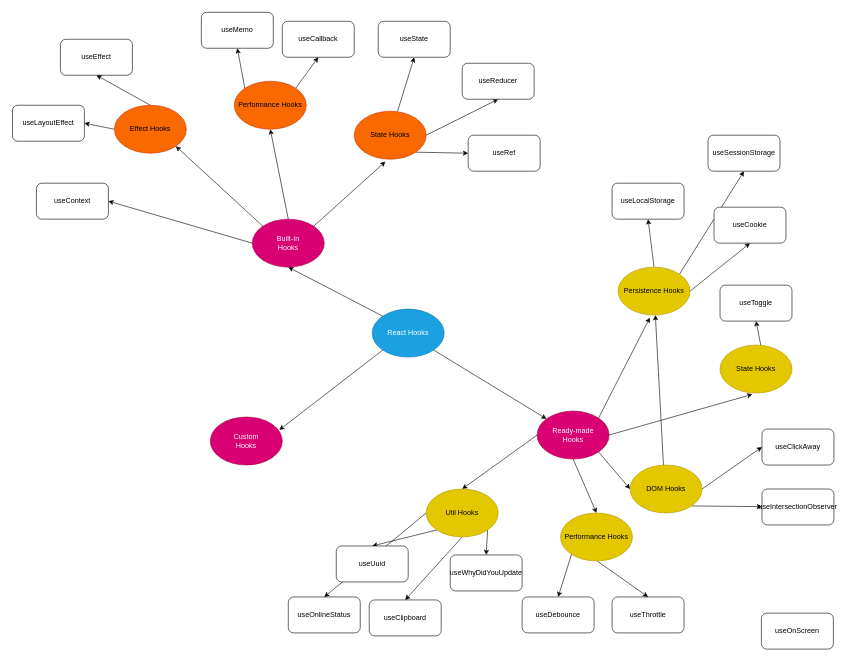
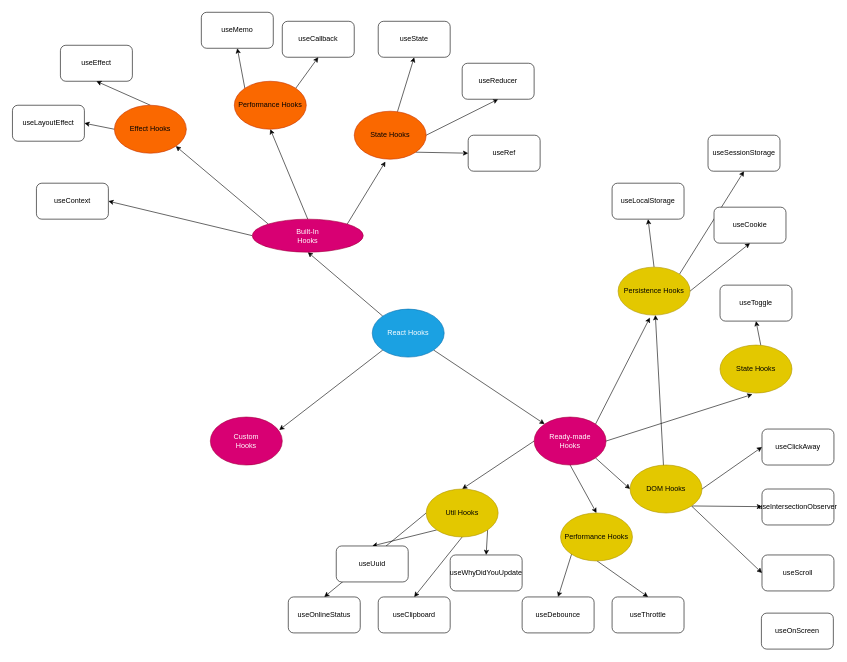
  <mxCell id="0" />
  <mxCell id="1" parent="0" />
  <mxCell id="2" style="edgeStyle=none;html=1;exitX=0;exitY=0;exitDx=0;exitDy=0;entryX=0.5;entryY=1;entryDx=0;entryDy=0;" parent="1" source="5" target="10" edge="1"><mxGeometry relative="1" as="geometry" /></mxCell>
  <mxCell id="3" style="edgeStyle=none;html=1;exitX=1;exitY=1;exitDx=0;exitDy=0;" parent="1" source="5" target="16" edge="1"><mxGeometry relative="1" as="geometry" /></mxCell>
  <mxCell id="4" style="edgeStyle=none;html=1;exitX=0;exitY=1;exitDx=0;exitDy=0;entryX=0.958;entryY=0.27;entryDx=0;entryDy=0;entryPerimeter=0;" edge="1" parent="1" source="5" target="58"><mxGeometry relative="1" as="geometry" /></mxCell>
  <mxCell id="5" value="React Hooks" style="ellipse;whiteSpace=wrap;html=1;fillColor=#1ba1e2;fontColor=#ffffff;strokeColor=#006EAF;" parent="1" vertex="1"><mxGeometry x="620" y="515" width="120" height="80" as="geometry" /></mxCell>
  <mxCell id="6" style="edgeStyle=none;html=1;exitX=1;exitY=0;exitDx=0;exitDy=0;entryX=0.433;entryY=1.05;entryDx=0;entryDy=0;entryPerimeter=0;" parent="1" source="10" target="21" edge="1"><mxGeometry relative="1" as="geometry" /></mxCell>
  <mxCell id="7" style="edgeStyle=none;html=1;exitX=0.5;exitY=0;exitDx=0;exitDy=0;entryX=0.5;entryY=1;entryDx=0;entryDy=0;" parent="1" source="10" target="39" edge="1"><mxGeometry relative="1" as="geometry" /></mxCell>
  <mxCell id="8" style="edgeStyle=none;html=1;exitX=0;exitY=0;exitDx=0;exitDy=0;entryX=1;entryY=1;entryDx=0;entryDy=0;" parent="1" source="10" target="44" edge="1"><mxGeometry relative="1" as="geometry" /></mxCell>
  <mxCell id="9" style="edgeStyle=none;html=1;exitX=0;exitY=0.5;exitDx=0;exitDy=0;entryX=1;entryY=0.5;entryDx=0;entryDy=0;" parent="1" source="10" target="24" edge="1"><mxGeometry relative="1" as="geometry" /></mxCell>
- <mxCell id="10" value="Built-In&lt;br&gt;Hooks" style="ellipse;whiteSpace=wrap;html=1;fillColor=#d80073;fontColor=#ffffff;strokeColor=#A50040;" parent="1" vertex="1"><mxGeometry x="420" y="365" width="120" height="80" as="geometry" /></mxCell>
+ <mxCell id="10" value="Built-In&lt;br&gt;Hooks" style="ellipse;whiteSpace=wrap;html=1;fillColor=#d80073;fontColor=#ffffff;strokeColor=#A50040;" parent="1" vertex="1"><mxGeometry x="420" y="365" width="185" height="55" as="geometry" /></mxCell>
  <mxCell id="11" style="edgeStyle=none;html=1;exitX=1;exitY=0;exitDx=0;exitDy=0;entryX=0.442;entryY=1.052;entryDx=0;entryDy=0;entryPerimeter=0;" parent="1" source="16" target="28" edge="1"><mxGeometry relative="1" as="geometry" /></mxCell>
  <mxCell id="12" style="edgeStyle=none;html=1;exitX=1;exitY=0.5;exitDx=0;exitDy=0;entryX=0.45;entryY=1.027;entryDx=0;entryDy=0;entryPerimeter=0;" parent="1" source="16" target="33" edge="1"><mxGeometry relative="1" as="geometry" /></mxCell>
  <mxCell id="13" style="edgeStyle=none;html=1;exitX=0.5;exitY=1;exitDx=0;exitDy=0;entryX=0.5;entryY=0;entryDx=0;entryDy=0;" edge="1" parent="1" source="16" target="47"><mxGeometry relative="1" as="geometry" /></mxCell>
  <mxCell id="14" style="edgeStyle=none;html=1;exitX=1;exitY=1;exitDx=0;exitDy=0;entryX=0;entryY=0.5;entryDx=0;entryDy=0;" edge="1" parent="1" source="16" target="54"><mxGeometry relative="1" as="geometry" /></mxCell>
  <mxCell id="15" style="edgeStyle=none;html=1;exitX=0;exitY=0.5;exitDx=0;exitDy=0;entryX=0.5;entryY=0;entryDx=0;entryDy=0;" edge="1" parent="1" source="16" target="64"><mxGeometry relative="1" as="geometry" /></mxCell>
- <mxCell id="16" value="Ready-made &lt;br&gt;Hooks" style="ellipse;whiteSpace=wrap;html=1;fillColor=#d80073;fontColor=#ffffff;strokeColor=#A50040;" parent="1" vertex="1"><mxGeometry x="895" y="685" width="120" height="80" as="geometry" /></mxCell>
+ <mxCell id="16" value="Ready-made &lt;br&gt;Hooks" style="ellipse;whiteSpace=wrap;html=1;fillColor=#d80073;fontColor=#ffffff;strokeColor=#A50040;" parent="1" vertex="1"><mxGeometry x="890" y="695" width="120" height="80" as="geometry" /></mxCell>
  <mxCell id="17" style="edgeStyle=none;html=1;entryX=0.5;entryY=1;entryDx=0;entryDy=0;" parent="1" source="21" target="22" edge="1"><mxGeometry relative="1" as="geometry" /></mxCell>
  <mxCell id="18" style="edgeStyle=none;html=1;exitX=1;exitY=0.5;exitDx=0;exitDy=0;entryX=0.5;entryY=1;entryDx=0;entryDy=0;" parent="1" source="21" target="23" edge="1"><mxGeometry relative="1" as="geometry" /></mxCell>
  <mxCell id="19" style="edgeStyle=none;html=1;exitX=0.567;exitY=0.006;exitDx=0;exitDy=0;exitPerimeter=0;entryX=0.5;entryY=1;entryDx=0;entryDy=0;" parent="1" source="33" target="32" edge="1"><mxGeometry relative="1" as="geometry"><mxPoint x="1229.996" y="493.284" as="sourcePoint" /></mxGeometry></mxCell>
  <mxCell id="20" style="edgeStyle=none;html=1;exitX=1;exitY=1;exitDx=0;exitDy=0;entryX=0;entryY=0.5;entryDx=0;entryDy=0;" parent="1" source="21" target="40" edge="1"><mxGeometry relative="1" as="geometry" /></mxCell>
  <mxCell id="21" value="State Hooks" style="ellipse;whiteSpace=wrap;html=1;fillColor=#fa6800;fontColor=#000000;strokeColor=#C73500;" parent="1" vertex="1"><mxGeometry x="590" y="185" width="120" height="80" as="geometry" /></mxCell>
  <mxCell id="22" value="useState" style="rounded=1;whiteSpace=wrap;html=1;" parent="1" vertex="1"><mxGeometry x="630" y="35" width="120" height="60" as="geometry" /></mxCell>
  <mxCell id="23" value="useReducer" style="rounded=1;whiteSpace=wrap;html=1;" parent="1" vertex="1"><mxGeometry x="770" y="105" width="120" height="60" as="geometry" /></mxCell>
  <mxCell id="24" value="useContext" style="rounded=1;whiteSpace=wrap;html=1;" parent="1" vertex="1"><mxGeometry x="60" y="305" width="120" height="60" as="geometry" /></mxCell>
  <mxCell id="25" style="edgeStyle=none;html=1;exitX=0.5;exitY=0;exitDx=0;exitDy=0;entryX=0.5;entryY=1;entryDx=0;entryDy=0;" parent="1" source="28" target="29" edge="1"><mxGeometry relative="1" as="geometry" /></mxCell>
  <mxCell id="26" style="edgeStyle=none;html=1;exitX=1;exitY=0;exitDx=0;exitDy=0;entryX=0.5;entryY=1;entryDx=0;entryDy=0;" parent="1" source="28" target="31" edge="1"><mxGeometry relative="1" as="geometry" /></mxCell>
  <mxCell id="27" style="edgeStyle=none;html=1;exitX=1;exitY=0.5;exitDx=0;exitDy=0;entryX=0.5;entryY=1;entryDx=0;entryDy=0;" parent="1" source="28" target="30" edge="1"><mxGeometry relative="1" as="geometry" /></mxCell>
  <mxCell id="28" value="Persistence Hooks" style="ellipse;whiteSpace=wrap;html=1;fillColor=#e3c800;fontColor=#000000;strokeColor=#B09500;" parent="1" vertex="1"><mxGeometry x="1030" y="445" width="120" height="80" as="geometry" /></mxCell>
  <mxCell id="29" value="useLocalStorage" style="rounded=1;whiteSpace=wrap;html=1;" parent="1" vertex="1"><mxGeometry x="1020" y="305" width="120" height="60" as="geometry" /></mxCell>
  <mxCell id="30" value="useCookie" style="rounded=1;whiteSpace=wrap;html=1;" parent="1" vertex="1"><mxGeometry x="1190" y="345" width="120" height="60" as="geometry" /></mxCell>
  <mxCell id="31" value="useSessionStorage" style="rounded=1;whiteSpace=wrap;html=1;" parent="1" vertex="1"><mxGeometry x="1180" y="225" width="120" height="60" as="geometry" /></mxCell>
  <mxCell id="32" value="useToggle" style="rounded=1;whiteSpace=wrap;html=1;" parent="1" vertex="1"><mxGeometry x="1200" y="475" width="120" height="60" as="geometry" /></mxCell>
  <mxCell id="33" value="State Hooks" style="ellipse;whiteSpace=wrap;html=1;fillColor=#e3c800;fontColor=#000000;strokeColor=#B09500;" parent="1" vertex="1"><mxGeometry x="1200" y="575" width="120" height="80" as="geometry" /></mxCell>
- <mxCell id="34" value="useEffect" style="rounded=1;whiteSpace=wrap;html=1;" parent="1" vertex="1"><mxGeometry x="100" y="65" width="120" height="60" as="geometry" /></mxCell>
+ <mxCell id="34" value="useEffect" style="rounded=1;whiteSpace=wrap;html=1;" parent="1" vertex="1"><mxGeometry x="100" y="75" width="120" height="60" as="geometry" /></mxCell>
  <mxCell id="35" value="useMemo" style="rounded=1;whiteSpace=wrap;html=1;" parent="1" vertex="1"><mxGeometry x="335" y="20" width="120" height="60" as="geometry" /></mxCell>
  <mxCell id="36" value="useCallback" style="rounded=1;whiteSpace=wrap;html=1;" parent="1" vertex="1"><mxGeometry x="470" y="35" width="120" height="60" as="geometry" /></mxCell>
  <mxCell id="37" style="edgeStyle=none;html=1;exitX=0;exitY=0;exitDx=0;exitDy=0;entryX=0.5;entryY=1;entryDx=0;entryDy=0;" parent="1" source="39" target="35" edge="1"><mxGeometry relative="1" as="geometry" /></mxCell>
  <mxCell id="38" style="edgeStyle=none;html=1;exitX=1;exitY=0;exitDx=0;exitDy=0;entryX=0.5;entryY=1;entryDx=0;entryDy=0;" parent="1" source="39" target="36" edge="1"><mxGeometry relative="1" as="geometry" /></mxCell>
  <mxCell id="39" value="Performance Hooks" style="ellipse;whiteSpace=wrap;html=1;fillColor=#fa6800;fontColor=#000000;strokeColor=#C73500;" parent="1" vertex="1"><mxGeometry x="390" y="135" width="120" height="80" as="geometry" /></mxCell>
  <mxCell id="40" value="useRef" style="rounded=1;whiteSpace=wrap;html=1;" parent="1" vertex="1"><mxGeometry x="780" y="225" width="120" height="60" as="geometry" /></mxCell>
  <mxCell id="41" value="useLayoutEffect" style="rounded=1;whiteSpace=wrap;html=1;" parent="1" vertex="1"><mxGeometry x="20" y="175" width="120" height="60" as="geometry" /></mxCell>
  <mxCell id="42" style="edgeStyle=none;html=1;exitX=0.5;exitY=0;exitDx=0;exitDy=0;entryX=0.5;entryY=1;entryDx=0;entryDy=0;" parent="1" source="44" target="34" edge="1"><mxGeometry relative="1" as="geometry" /></mxCell>
  <mxCell id="43" style="edgeStyle=none;html=1;exitX=0;exitY=0.5;exitDx=0;exitDy=0;entryX=1;entryY=0.5;entryDx=0;entryDy=0;" parent="1" source="44" target="41" edge="1"><mxGeometry relative="1" as="geometry" /></mxCell>
  <mxCell id="44" value="Effect Hooks" style="ellipse;whiteSpace=wrap;html=1;fillColor=#fa6800;fontColor=#000000;strokeColor=#C73500;" parent="1" vertex="1"><mxGeometry x="190" y="175" width="120" height="80" as="geometry" /></mxCell>
  <mxCell id="45" style="edgeStyle=none;html=1;exitX=0;exitY=1;exitDx=0;exitDy=0;entryX=0.5;entryY=0;entryDx=0;entryDy=0;" edge="1" parent="1" target="48"><mxGeometry relative="1" as="geometry"><mxPoint x="952.574" y="923.284" as="sourcePoint" /><mxPoint x="845" y="985" as="targetPoint" /></mxGeometry></mxCell>
  <mxCell id="46" style="edgeStyle=none;html=1;exitX=0.5;exitY=1;exitDx=0;exitDy=0;entryX=0.5;entryY=0;entryDx=0;entryDy=0;" edge="1" parent="1" target="49"><mxGeometry relative="1" as="geometry"><mxPoint x="995" y="935" as="sourcePoint" /><mxPoint x="1005" y="1015" as="targetPoint" /></mxGeometry></mxCell>
  <mxCell id="47" value="Performance Hooks" style="ellipse;whiteSpace=wrap;html=1;fillColor=#e3c800;fontColor=#000000;strokeColor=#B09500;" vertex="1" parent="1"><mxGeometry x="934" y="855" width="120" height="80" as="geometry" /></mxCell>
  <mxCell id="48" value="useDebounce" style="rounded=1;whiteSpace=wrap;html=1;" vertex="1" parent="1"><mxGeometry x="870" y="995" width="120" height="60" as="geometry" /></mxCell>
  <mxCell id="49" value="useThrottle" style="rounded=1;whiteSpace=wrap;html=1;" vertex="1" parent="1"><mxGeometry x="1020" y="995" width="120" height="60" as="geometry" /></mxCell>
  <mxCell id="50" style="edgeStyle=none;html=1;exitX=1;exitY=0.5;exitDx=0;exitDy=0;entryX=0;entryY=0.5;entryDx=0;entryDy=0;" edge="1" parent="1" source="54" target="55"><mxGeometry relative="1" as="geometry" /></mxCell>
  <mxCell id="51" style="edgeStyle=none;html=1;exitX=1;exitY=1;exitDx=0;exitDy=0;" edge="1" parent="1" source="54" target="56"><mxGeometry relative="1" as="geometry" /></mxCell>
+ <mxCell id="52" style="edgeStyle=none;html=1;exitX=1;exitY=1;exitDx=0;exitDy=0;entryX=0;entryY=0.5;entryDx=0;entryDy=0;" edge="1" parent="1" source="54" target="57"><mxGeometry relative="1" as="geometry" /></mxCell>
  <mxCell id="53" style="edgeStyle=none;html=1;exitX=0.5;exitY=1;exitDx=0;exitDy=0;" edge="1" parent="1" source="54" target="28"><mxGeometry relative="1" as="geometry" /></mxCell>
  <mxCell id="54" value="DOM Hooks" style="ellipse;whiteSpace=wrap;html=1;fillColor=#e3c800;fontColor=#000000;strokeColor=#B09500;" vertex="1" parent="1"><mxGeometry x="1050" y="775" width="120" height="80" as="geometry" /></mxCell>
  <mxCell id="55" value="useClickAway" style="rounded=1;whiteSpace=wrap;html=1;" vertex="1" parent="1"><mxGeometry x="1270" y="715" width="120" height="60" as="geometry" /></mxCell>
  <mxCell id="56" value="useIntersectionObserver" style="rounded=1;whiteSpace=wrap;html=1;" vertex="1" parent="1"><mxGeometry x="1270" y="815" width="120" height="60" as="geometry" /></mxCell>
+ <mxCell id="57" value="useScroll" style="rounded=1;whiteSpace=wrap;html=1;" vertex="1" parent="1"><mxGeometry x="1270" y="925" width="120" height="60" as="geometry" /></mxCell>
  <mxCell id="58" value="Custom &lt;br&gt;Hooks" style="ellipse;whiteSpace=wrap;html=1;fillColor=#d80073;fontColor=#ffffff;strokeColor=#A50040;" vertex="1" parent="1"><mxGeometry x="350" y="695" width="120" height="80" as="geometry" /></mxCell>
  <mxCell id="59" value="useOnScreen" style="rounded=1;whiteSpace=wrap;html=1;" vertex="1" parent="1"><mxGeometry x="1269" y="1022" width="120" height="60" as="geometry" /></mxCell>
  <mxCell id="60" style="edgeStyle=none;html=1;exitX=1;exitY=1;exitDx=0;exitDy=0;entryX=0.5;entryY=0;entryDx=0;entryDy=0;" edge="1" parent="1" source="64" target="65"><mxGeometry relative="1" as="geometry" /></mxCell>
  <mxCell id="61" style="edgeStyle=none;html=1;exitX=0.5;exitY=1;exitDx=0;exitDy=0;entryX=0.5;entryY=0;entryDx=0;entryDy=0;" edge="1" parent="1" source="64" target="66"><mxGeometry relative="1" as="geometry" /></mxCell>
  <mxCell id="62" style="edgeStyle=none;html=1;exitX=0;exitY=1;exitDx=0;exitDy=0;entryX=0.5;entryY=0;entryDx=0;entryDy=0;" edge="1" parent="1" source="64" target="68"><mxGeometry relative="1" as="geometry" /></mxCell>
  <mxCell id="63" style="edgeStyle=none;html=1;exitX=0;exitY=0.5;exitDx=0;exitDy=0;entryX=0.5;entryY=0;entryDx=0;entryDy=0;" edge="1" parent="1" source="64" target="67"><mxGeometry relative="1" as="geometry" /></mxCell>
  <mxCell id="64" value="Util Hooks" style="ellipse;whiteSpace=wrap;html=1;fillColor=#e3c800;fontColor=#000000;strokeColor=#B09500;" vertex="1" parent="1"><mxGeometry x="710" y="815" width="120" height="80" as="geometry" /></mxCell>
  <mxCell id="65" value="useWhyDidYouUpdate" style="rounded=1;whiteSpace=wrap;html=1;" vertex="1" parent="1"><mxGeometry x="750" y="925" width="120" height="60" as="geometry" /></mxCell>
- <mxCell id="66" value="useClipboard" style="rounded=1;whiteSpace=wrap;html=1;" vertex="1" parent="1"><mxGeometry x="615" y="1000" width="120" height="60" as="geometry" /></mxCell>
+ <mxCell id="66" value="useClipboard" style="rounded=1;whiteSpace=wrap;html=1;" vertex="1" parent="1"><mxGeometry x="630" y="995" width="120" height="60" as="geometry" /></mxCell>
  <mxCell id="67" value="useOnlineStatus" style="rounded=1;whiteSpace=wrap;html=1;" vertex="1" parent="1"><mxGeometry x="480" y="995" width="120" height="60" as="geometry" /></mxCell>
  <mxCell id="68" value="useUuid" style="rounded=1;whiteSpace=wrap;html=1;" vertex="1" parent="1"><mxGeometry x="560" y="910" width="120" height="60" as="geometry" /></mxCell>
